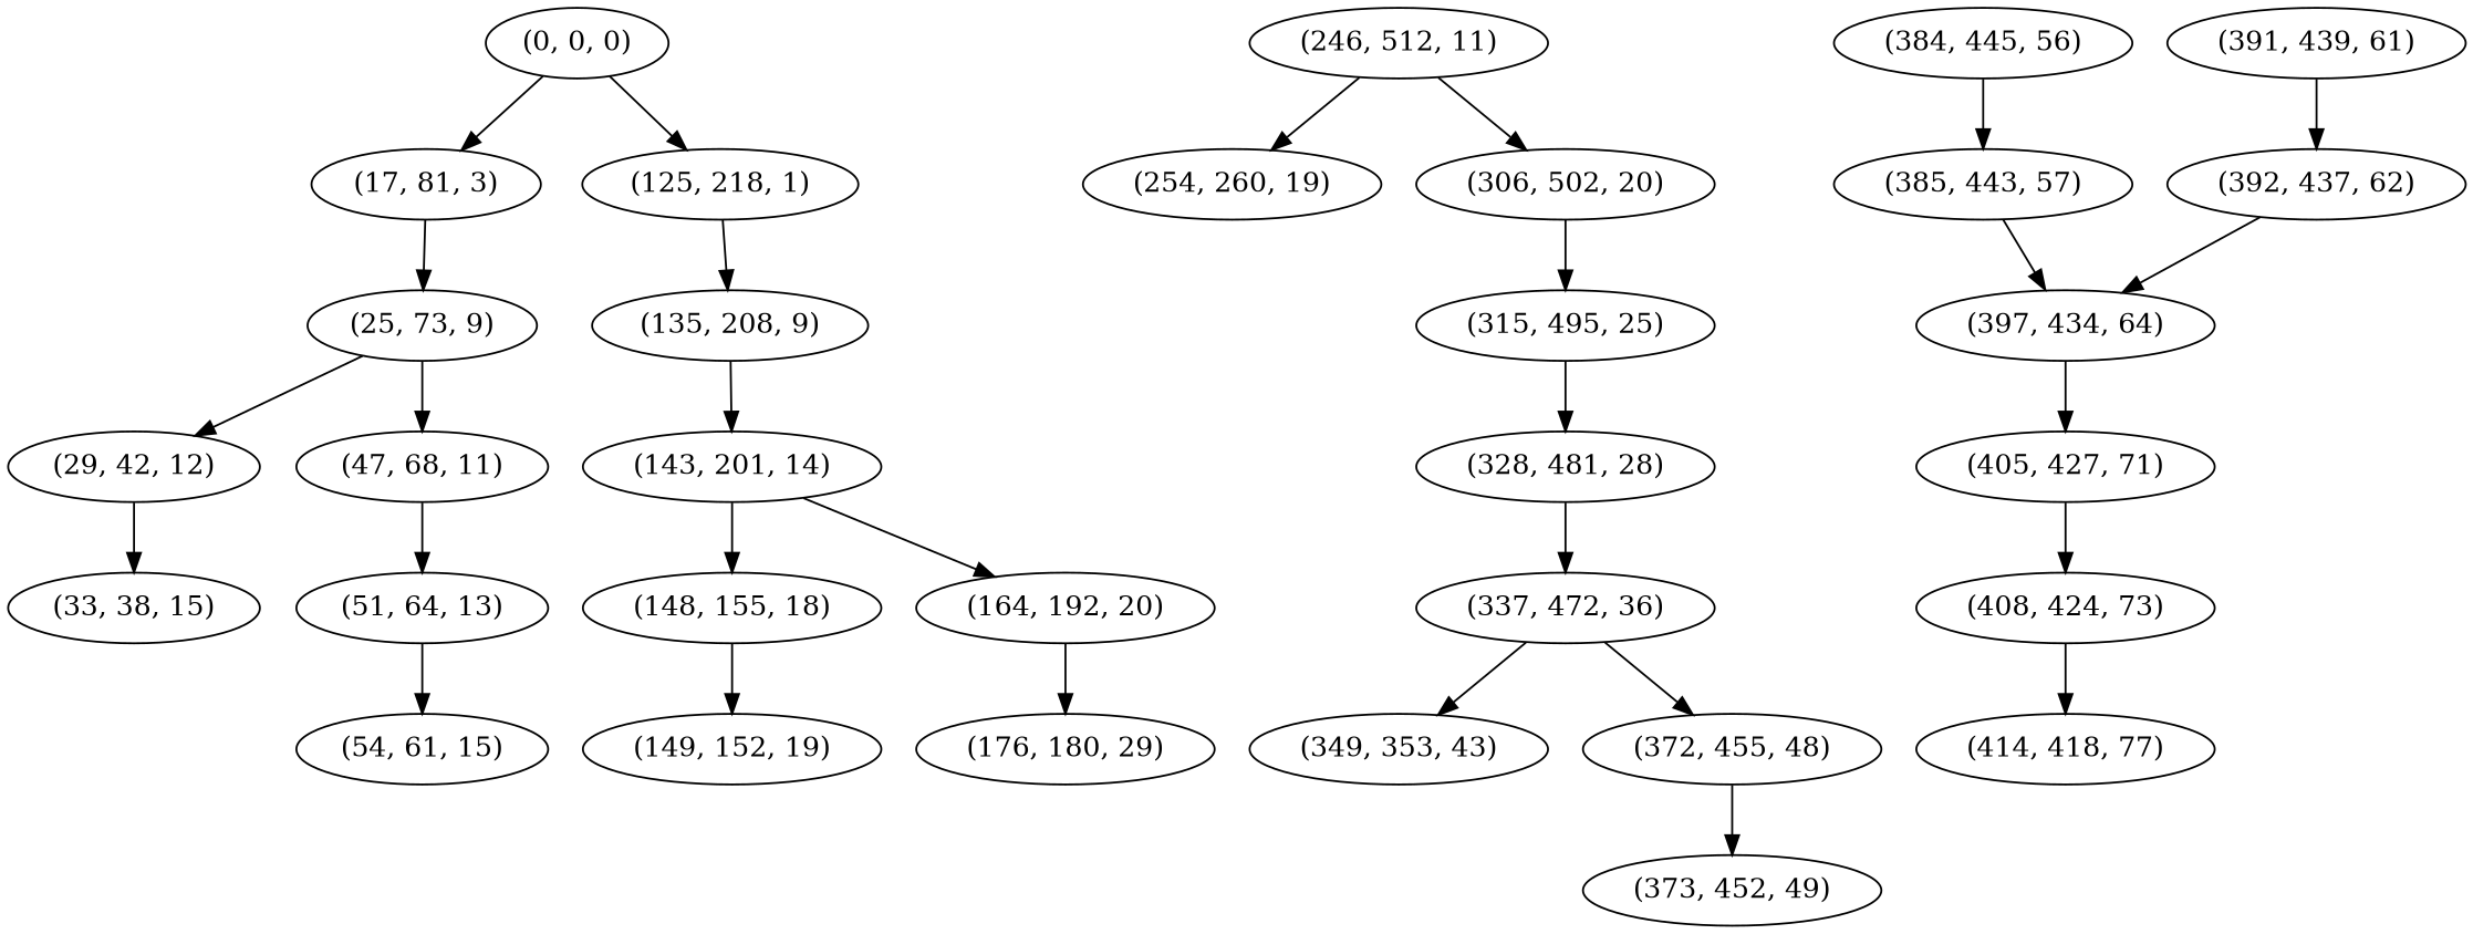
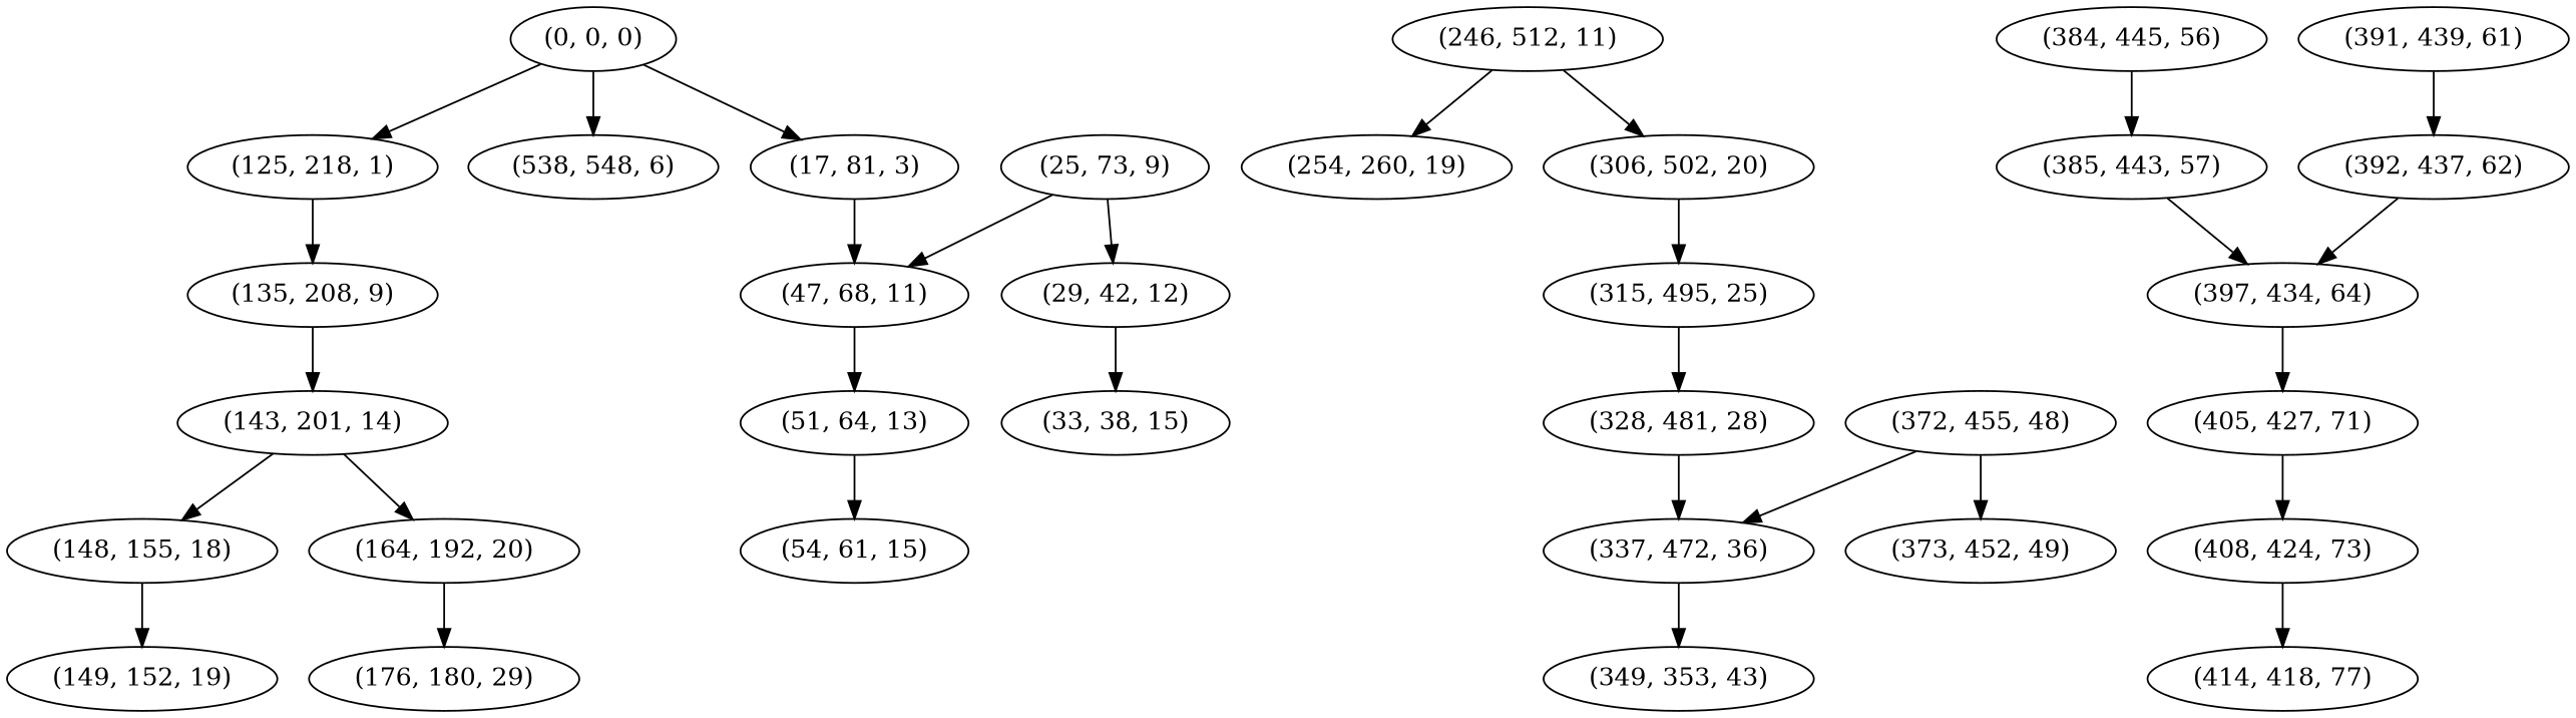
  digraph {
    "(0, 0, 0)"
    "(17, 81, 3)"
    "(125, 218, 1)"
+   "(538, 548, 6)"
    "(25, 73, 9)"
    "(135, 208, 9)"
    "(246, 512, 11)"
    "(254, 260, 19)"
    "(306, 502, 20)"
    "(29, 42, 12)"
    "(47, 68, 11)"
    "(33, 38, 15)"
    "(51, 64, 13)"
    "(54, 61, 15)"
    "(143, 201, 14)"
    "(148, 155, 18)"
    "(164, 192, 20)"
    "(149, 152, 19)"
    "(176, 180, 29)"
    "(315, 495, 25)"
    "(328, 481, 28)"
    "(337, 472, 36)"
    "(349, 353, 43)"
    "(372, 455, 48)"
    "(373, 452, 49)"
    "(384, 445, 56)"
    "(385, 443, 57)"
    "(397, 434, 64)"
    "(391, 439, 61)"
    "(392, 437, 62)"
    "(405, 427, 71)"
    "(408, 424, 73)"
    "(414, 418, 77)"
    "(0, 0, 0)" -> "(17, 81, 3)"
    "(0, 0, 0)" -> "(125, 218, 1)"
-   "(17, 81, 3)" -> "(25, 73, 9)"
+   "(0, 0, 0)" -> "(538, 548, 6)"
+   "(17, 81, 3)" -> "(47, 68, 11)"
    "(125, 218, 1)" -> "(135, 208, 9)"
    "(25, 73, 9)" -> "(29, 42, 12)"
    "(25, 73, 9)" -> "(47, 68, 11)"
    "(135, 208, 9)" -> "(143, 201, 14)"
    "(246, 512, 11)" -> "(254, 260, 19)"
    "(246, 512, 11)" -> "(306, 502, 20)"
    "(306, 502, 20)" -> "(315, 495, 25)"
    "(29, 42, 12)" -> "(33, 38, 15)"
    "(47, 68, 11)" -> "(51, 64, 13)"
    "(51, 64, 13)" -> "(54, 61, 15)"
    "(143, 201, 14)" -> "(148, 155, 18)"
    "(143, 201, 14)" -> "(164, 192, 20)"
    "(148, 155, 18)" -> "(149, 152, 19)"
    "(164, 192, 20)" -> "(176, 180, 29)"
    "(315, 495, 25)" -> "(328, 481, 28)"
    "(328, 481, 28)" -> "(337, 472, 36)"
    "(337, 472, 36)" -> "(349, 353, 43)"
-   "(337, 472, 36)" -> "(372, 455, 48)"
+   "(372, 455, 48)" -> "(337, 472, 36)"
    "(372, 455, 48)" -> "(373, 452, 49)"
    "(384, 445, 56)" -> "(385, 443, 57)"
    "(385, 443, 57)" -> "(397, 434, 64)"
    "(397, 434, 64)" -> "(405, 427, 71)"
    "(391, 439, 61)" -> "(392, 437, 62)"
    "(392, 437, 62)" -> "(397, 434, 64)"
    "(405, 427, 71)" -> "(408, 424, 73)"
    "(408, 424, 73)" -> "(414, 418, 77)"
  }
